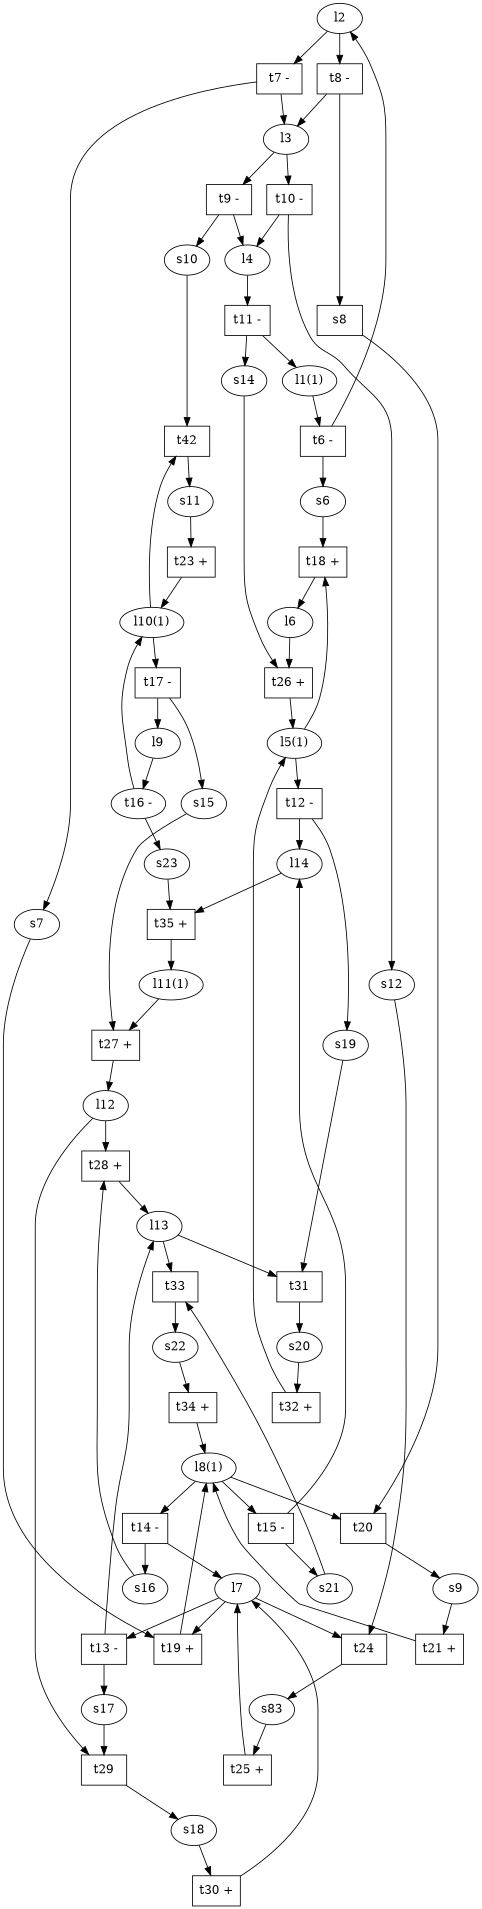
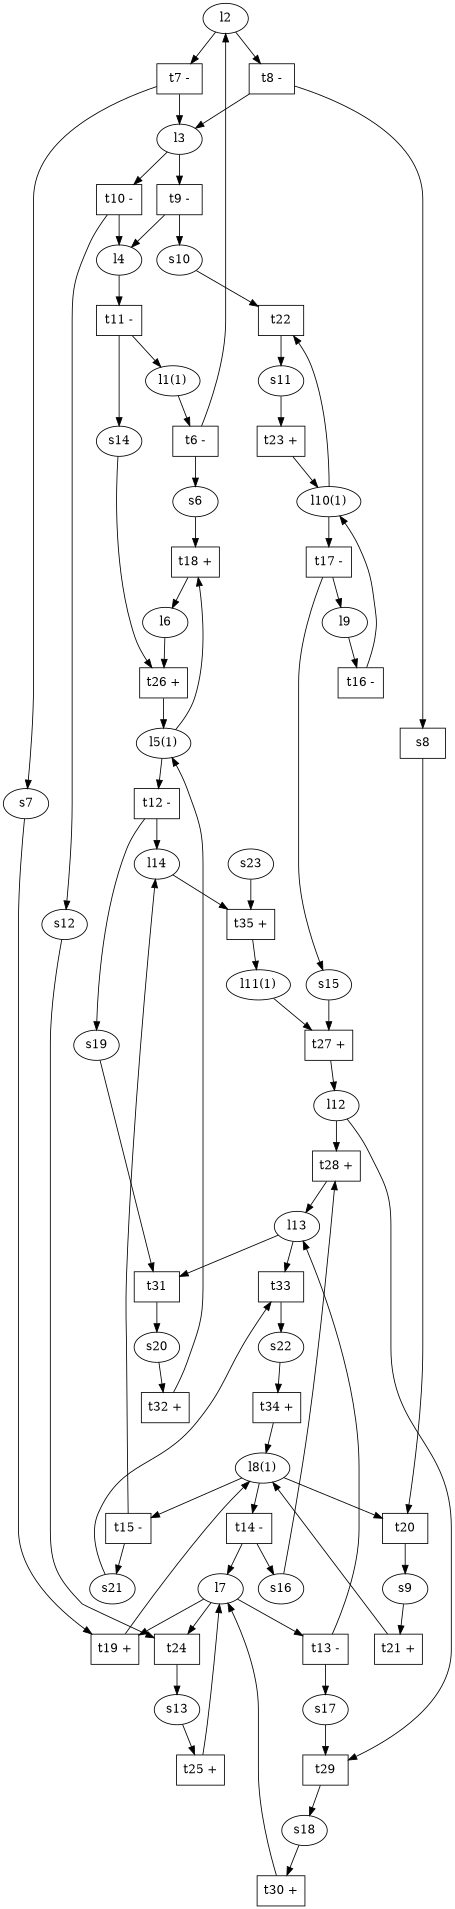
  digraph {
    n1 [label=l2]
    n2 [label="t7 -" shape=box]
    n3 [label="t8 -" shape=box]
    n4 [label=l3]
    n5 [label=s7]
    n6 [label=s8 shape=box]
    n7 [label="t9 -" shape=box]
    n8 [label="t10 -" shape=box]
    n9 [label=l4]
    n10 [label=s10]
    n11 [label=s12]
    n12 [label="t11 -" shape=box]
    n13 [label="l1(1)"]
    n14 [label=s14]
    n15 [label="t6 -" shape=box]
    n16 [label=s6]
    n17 [label=l9]
-   n18 [label="t16 -" shape=ellipse]
+   n18 [label="t16 -" shape=box]
    n19 [label="l10(1)"]
    n20 [label=s23]
    n21 [label="t18 +" shape=box]
    n22 [label=l6]
    n23 [label="t19 +" shape=box]
    n24 [label="l8(1)"]
    n25 [label=t20 shape=box]
    n26 [label=s9]
    n27 [label="t21 +" shape=box]
-   n28 [label=t42 shape=box]
+   n28 [label=t22 shape=box]
    n29 [label=s11]
    n30 [label="t23 +" shape=box]
    n31 [label="t17 -" shape=box]
    n32 [label=s15]
    n33 [label=t24 shape=box]
-   n34 [label=s83]
+   n34 [label=s13]
    n35 [label="t25 +" shape=box]
    n36 [label=l7]
    n37 [label="t26 +" shape=box]
    n38 [label="l5(1)"]
    n39 [label="t27 +" shape=box]
    n40 [label=l12]
    n41 [label=s16]
    n42 [label="t28 +" shape=box]
    n43 [label=l13]
    n44 [label=t29 shape=box]
    n45 [label=s18]
    n46 [label=s17]
    n47 [label="t30 +" shape=box]
    n48 [label="t13 -" shape=box]
    n49 [label=s19]
    n50 [label=t31 shape=box]
    n51 [label=s20]
    n52 [label="t32 +" shape=box]
    n53 [label="t12 -" shape=box]
    n54 [label=l14]
    n55 [label=t33 shape=box]
    n56 [label=s22]
    n57 [label=s21]
    n58 [label="t34 +" shape=box]
    n59 [label="t14 -" shape=box]
    n60 [label="t15 -" shape=box]
    n61 [label="t35 +" shape=box]
    n62 [label="l11(1)"]
    n1 -> n2
    n1 -> n3
    n2 -> n4
    n2 -> n5
    n3 -> n4
    n3 -> n6
    n4 -> n7
    n4 -> n8
    n5 -> n23
    n6 -> n25
    n7 -> n9
    n7 -> n10
    n8 -> n9
    n8 -> n11
    n9 -> n12
    n10 -> n28
    n11 -> n33
    n12 -> n13
    n12 -> n14
    n13 -> n15
    n14 -> n37
    n15 -> n1
    n15 -> n16
    n16 -> n21
    n17 -> n18
    n18 -> n19
-   n18 -> n20
    n19 -> n28
    n19 -> n31
    n20 -> n61
    n21 -> n22
    n22 -> n37
    n23 -> n24
    n24 -> n25
    n24 -> n59
    n24 -> n60
    n25 -> n26
    n26 -> n27
    n27 -> n24
    n28 -> n29
    n29 -> n30
    n30 -> n19
    n31 -> n17
    n31 -> n32
    n32 -> n39
    n33 -> n34
    n34 -> n35
    n35 -> n36
    n36 -> n23
    n36 -> n33
    n36 -> n48
    n37 -> n38
    n38 -> n21
    n38 -> n53
    n39 -> n40
    n40 -> n42
    n40 -> n44
    n41 -> n42
    n42 -> n43
    n43 -> n50
    n43 -> n55
    n44 -> n45
    n45 -> n47
    n46 -> n44
    n47 -> n36
    n48 -> n43
    n48 -> n46
    n49 -> n50
    n50 -> n51
    n51 -> n52
    n52 -> n38
    n53 -> n49
    n53 -> n54
    n54 -> n61
    n55 -> n56
    n56 -> n58
    n57 -> n55
    n58 -> n24
    n59 -> n36
    n59 -> n41
    n60 -> n54
    n60 -> n57
    n61 -> n62
    n62 -> n39
  }
